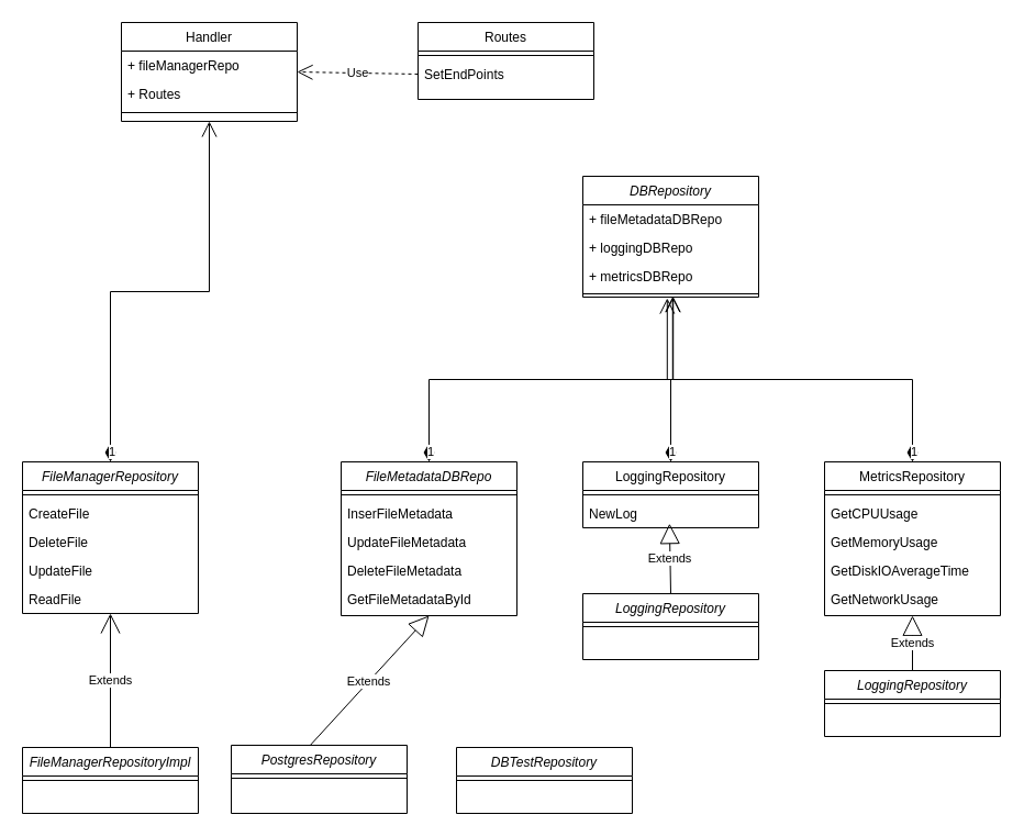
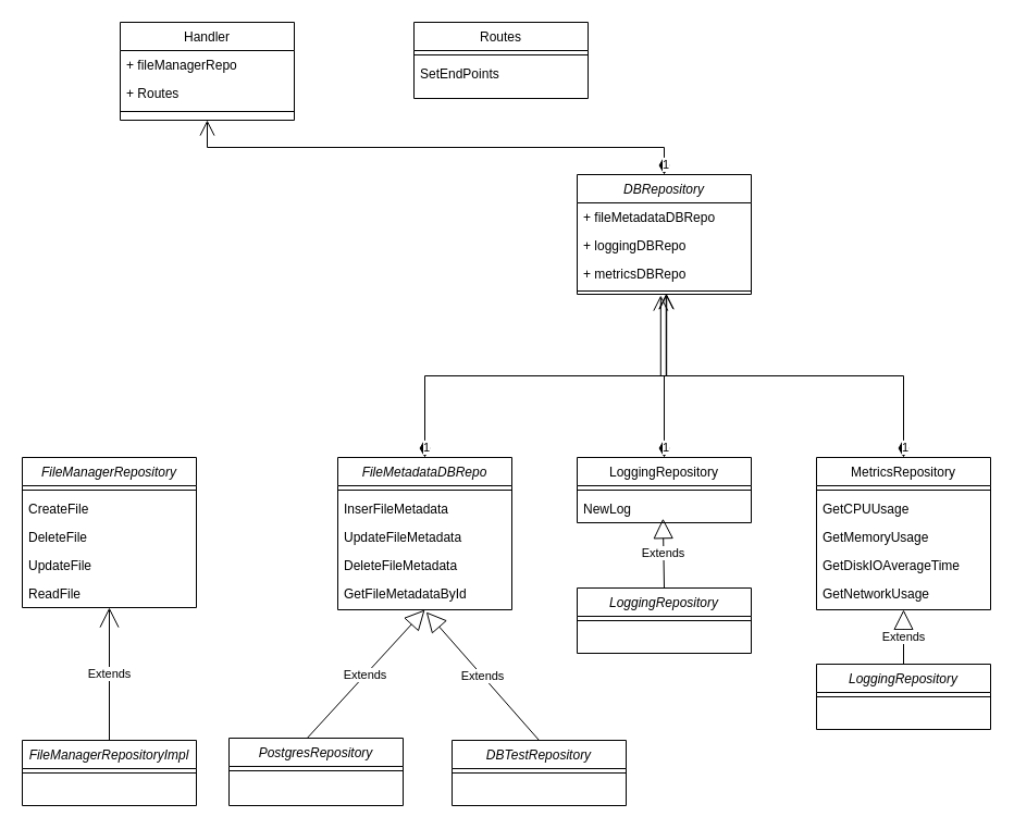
  <mxCell id="0" />
  <mxCell id="1" parent="0" />
  <mxCell id="2" value="FileManagerRepository" style="swimlane;fontStyle=2;align=center;verticalAlign=top;childLayout=stackLayout;horizontal=1;startSize=26;horizontalStack=0;resizeParent=1;resizeLast=0;collapsible=1;marginBottom=0;rounded=0;shadow=0;strokeWidth=1;" vertex="1" parent="1"><mxGeometry x="20" width="160" height="138" as="geometry" y="420"><mxRectangle x="230" y="140" width="160" height="26" as="alternateBounds" /></mxGeometry></mxCell>
  <mxCell id="3" value="" style="line;html=1;strokeWidth=1;align=left;verticalAlign=middle;spacingTop=-1;spacingLeft=3;spacingRight=3;rotatable=0;labelPosition=right;points=[];portConstraint=eastwest;" vertex="1" parent="2"><mxGeometry y="26" width="160" height="8" as="geometry" /></mxCell>
  <mxCell id="4" value="CreateFile&#10;" style="text;align=left;verticalAlign=top;spacingLeft=4;spacingRight=4;overflow=hidden;rotatable=0;points=[[0,0.5],[1,0.5]];portConstraint=eastwest;" vertex="1" parent="2"><mxGeometry y="34" width="160" height="26" as="geometry" /></mxCell>
  <mxCell id="5" value="DeleteFile" style="text;align=left;verticalAlign=top;spacingLeft=4;spacingRight=4;overflow=hidden;rotatable=0;points=[[0,0.5],[1,0.5]];portConstraint=eastwest;" vertex="1" parent="2"><mxGeometry y="60" width="160" height="26" as="geometry" /></mxCell>
  <mxCell id="6" value="UpdateFile" style="text;align=left;verticalAlign=top;spacingLeft=4;spacingRight=4;overflow=hidden;rotatable=0;points=[[0,0.5],[1,0.5]];portConstraint=eastwest;" vertex="1" parent="2"><mxGeometry y="86" width="160" height="26" as="geometry" /></mxCell>
  <mxCell id="7" value="ReadFile" style="text;align=left;verticalAlign=top;spacingLeft=4;spacingRight=4;overflow=hidden;rotatable=0;points=[[0,0.5],[1,0.5]];portConstraint=eastwest;" vertex="1" parent="2"><mxGeometry y="112" width="160" height="26" as="geometry" /></mxCell>
  <mxCell id="8" value="Extends" style="endArrow=open;endSize=16;endFill=0;html=1;rounded=0;exitX=0.5;exitY=0;exitDx=0;exitDy=0;entryX=0.5;entryY=1;entryDx=0;entryDy=0;" edge="1" parent="1" source="19" target="2"><mxGeometry width="160" relative="1" as="geometry"><mxPoint x="90" y="680" as="sourcePoint" /><mxPoint x="100" y="630" as="targetPoint" /></mxGeometry></mxCell>
  <mxCell id="9" value="LoggingRepository" style="swimlane;fontStyle=0;align=center;verticalAlign=top;childLayout=stackLayout;horizontal=1;startSize=26;horizontalStack=0;resizeParent=1;resizeLast=0;collapsible=1;marginBottom=0;rounded=0;shadow=0;strokeWidth=1;" vertex="1" parent="1"><mxGeometry x="530" width="160" height="60" as="geometry" y="420"><mxRectangle x="550" y="140" width="160" height="26" as="alternateBounds" /></mxGeometry></mxCell>
  <mxCell id="10" value="" style="line;html=1;strokeWidth=1;align=left;verticalAlign=middle;spacingTop=-1;spacingLeft=3;spacingRight=3;rotatable=0;labelPosition=right;points=[];portConstraint=eastwest;" vertex="1" parent="9"><mxGeometry y="26" width="160" height="8" as="geometry" /></mxCell>
  <mxCell id="11" value="NewLog" style="text;align=left;verticalAlign=top;spacingLeft=4;spacingRight=4;overflow=hidden;rotatable=0;points=[[0,0.5],[1,0.5]];portConstraint=eastwest;" vertex="1" parent="9"><mxGeometry y="34" width="160" height="26" as="geometry" /></mxCell>
  <mxCell id="12" value="Handler&#10;" style="swimlane;fontStyle=0;align=center;verticalAlign=top;childLayout=stackLayout;horizontal=1;startSize=26;horizontalStack=0;resizeParent=1;resizeLast=0;collapsible=1;marginBottom=0;rounded=0;shadow=0;strokeWidth=1;" vertex="1" parent="1"><mxGeometry x="110" y="20" width="160" height="90" as="geometry"><mxRectangle x="550" y="140" width="160" height="26" as="alternateBounds" /></mxGeometry></mxCell>
  <mxCell id="13" value="+ fileManagerRepo" style="text;align=left;verticalAlign=top;spacingLeft=4;spacingRight=4;overflow=hidden;rotatable=0;points=[[0,0.5],[1,0.5]];portConstraint=eastwest;" vertex="1" parent="12"><mxGeometry y="26" width="160" height="26" as="geometry" /></mxCell>
  <mxCell id="14" value="+ Routes" style="text;align=left;verticalAlign=top;spacingLeft=4;spacingRight=4;overflow=hidden;rotatable=0;points=[[0,0.5],[1,0.5]];portConstraint=eastwest;rounded=0;shadow=0;html=0;" vertex="1" parent="12"><mxGeometry y="52" width="160" height="26" as="geometry" /></mxCell>
  <mxCell id="15" value="" style="line;html=1;strokeWidth=1;align=left;verticalAlign=middle;spacingTop=-1;spacingLeft=3;spacingRight=3;rotatable=0;labelPosition=right;points=[];portConstraint=eastwest;" vertex="1" parent="12"><mxGeometry y="78" width="160" height="8" as="geometry" /></mxCell>
  <mxCell id="16" value="Routes" style="swimlane;fontStyle=0;align=center;verticalAlign=top;childLayout=stackLayout;horizontal=1;startSize=26;horizontalStack=0;resizeParent=1;resizeLast=0;collapsible=1;marginBottom=0;rounded=0;shadow=0;strokeWidth=1;" vertex="1" parent="1"><mxGeometry x="380" y="20" width="160" height="70" as="geometry"><mxRectangle x="550" y="140" width="160" height="26" as="alternateBounds" /></mxGeometry></mxCell>
  <mxCell id="17" value="" style="line;html=1;strokeWidth=1;align=left;verticalAlign=middle;spacingTop=-1;spacingLeft=3;spacingRight=3;rotatable=0;labelPosition=right;points=[];portConstraint=eastwest;" vertex="1" parent="16"><mxGeometry y="26" width="160" height="8" as="geometry" /></mxCell>
  <mxCell id="18" value="SetEndPoints" style="text;align=left;verticalAlign=top;spacingLeft=4;spacingRight=4;overflow=hidden;rotatable=0;points=[[0,0.5],[1,0.5]];portConstraint=eastwest;" vertex="1" parent="16"><mxGeometry y="34" width="160" height="26" as="geometry" /></mxCell>
  <mxCell id="19" value="FileManagerRepositoryImpl" style="swimlane;fontStyle=2;align=center;verticalAlign=top;childLayout=stackLayout;horizontal=1;startSize=26;horizontalStack=0;resizeParent=1;resizeLast=0;collapsible=1;marginBottom=0;rounded=0;shadow=0;strokeWidth=1;" vertex="1" parent="1"><mxGeometry x="20" y="680" width="160" height="60" as="geometry"><mxRectangle x="230" y="140" width="160" height="26" as="alternateBounds" /></mxGeometry></mxCell>
  <mxCell id="20" value="" style="line;html=1;strokeWidth=1;align=left;verticalAlign=middle;spacingTop=-1;spacingLeft=3;spacingRight=3;rotatable=0;labelPosition=right;points=[];portConstraint=eastwest;" vertex="1" parent="19"><mxGeometry y="26" width="160" height="8" as="geometry" /></mxCell>
  <mxCell id="21" value="&#10;" style="text;align=left;verticalAlign=top;spacingLeft=4;spacingRight=4;overflow=hidden;rotatable=0;points=[[0,0.5],[1,0.5]];portConstraint=eastwest;" vertex="1" parent="19"><mxGeometry y="34" width="160" height="26" as="geometry" /></mxCell>
  <mxCell id="22" value="FileMetadataDBRepo" style="swimlane;fontStyle=2;align=center;verticalAlign=top;childLayout=stackLayout;horizontal=1;startSize=26;horizontalStack=0;resizeParent=1;resizeLast=0;collapsible=1;marginBottom=0;rounded=0;shadow=0;strokeWidth=1;" vertex="1" parent="1"><mxGeometry x="310" width="160" height="140" as="geometry" y="420"><mxRectangle x="230" y="140" width="160" height="26" as="alternateBounds" /></mxGeometry></mxCell>
  <mxCell id="23" value="" style="line;html=1;strokeWidth=1;align=left;verticalAlign=middle;spacingTop=-1;spacingLeft=3;spacingRight=3;rotatable=0;labelPosition=right;points=[];portConstraint=eastwest;" vertex="1" parent="22"><mxGeometry y="26" width="160" height="8" as="geometry" /></mxCell>
  <mxCell id="24" value="InserFileMetadata" style="text;align=left;verticalAlign=top;spacingLeft=4;spacingRight=4;overflow=hidden;rotatable=0;points=[[0,0.5],[1,0.5]];portConstraint=eastwest;" vertex="1" parent="22"><mxGeometry y="34" width="160" height="26" as="geometry" /></mxCell>
  <mxCell id="25" value="UpdateFileMetadata" style="text;align=left;verticalAlign=top;spacingLeft=4;spacingRight=4;overflow=hidden;rotatable=0;points=[[0,0.5],[1,0.5]];portConstraint=eastwest;" vertex="1" parent="22"><mxGeometry y="60" width="160" height="26" as="geometry" /></mxCell>
  <mxCell id="26" value="DeleteFileMetadata" style="text;align=left;verticalAlign=top;spacingLeft=4;spacingRight=4;overflow=hidden;rotatable=0;points=[[0,0.5],[1,0.5]];portConstraint=eastwest;" vertex="1" parent="22"><mxGeometry y="86" width="160" height="26" as="geometry" /></mxCell>
  <mxCell id="27" value="GetFileMetadataById" style="text;align=left;verticalAlign=top;spacingLeft=4;spacingRight=4;overflow=hidden;rotatable=0;points=[[0,0.5],[1,0.5]];portConstraint=eastwest;" vertex="1" parent="22"><mxGeometry y="112" width="160" height="28" as="geometry" /></mxCell>
  <mxCell id="28" value="Extends" style="endArrow=block;endSize=16;endFill=0;html=1;rounded=0;exitX=0.5;exitY=0;exitDx=0;exitDy=0;entryX=0.5;entryY=1;entryDx=0;entryDy=0;" edge="1" parent="1" target="22"><mxGeometry width="160" relative="1" as="geometry"><mxPoint x="280" y="680" as="sourcePoint" /><mxPoint x="280" y="630" as="targetPoint" /></mxGeometry></mxCell>
  <mxCell id="29" value="PostgresRepository" style="swimlane;fontStyle=2;align=center;verticalAlign=top;childLayout=stackLayout;horizontal=1;startSize=26;horizontalStack=0;resizeParent=1;resizeLast=0;collapsible=1;marginBottom=0;rounded=0;shadow=0;strokeWidth=1;" vertex="1" parent="1"><mxGeometry x="210" y="678" width="160" height="62" as="geometry"><mxRectangle x="230" y="140" width="160" height="26" as="alternateBounds" /></mxGeometry></mxCell>
  <mxCell id="30" value="" style="line;html=1;strokeWidth=1;align=left;verticalAlign=middle;spacingTop=-1;spacingLeft=3;spacingRight=3;rotatable=0;labelPosition=right;points=[];portConstraint=eastwest;" vertex="1" parent="29"><mxGeometry y="26" width="160" height="8" as="geometry" /></mxCell>
  <mxCell id="31" value="DBTestRepository" style="swimlane;fontStyle=2;align=center;verticalAlign=top;childLayout=stackLayout;horizontal=1;startSize=26;horizontalStack=0;resizeParent=1;resizeLast=0;collapsible=1;marginBottom=0;rounded=0;shadow=0;strokeWidth=1;" vertex="1" parent="1"><mxGeometry x="415" y="680" width="160" height="60" as="geometry"><mxRectangle x="230" y="140" width="160" height="26" as="alternateBounds" /></mxGeometry></mxCell>
  <mxCell id="32" value="" style="line;html=1;strokeWidth=1;align=left;verticalAlign=middle;spacingTop=-1;spacingLeft=3;spacingRight=3;rotatable=0;labelPosition=right;points=[];portConstraint=eastwest;" vertex="1" parent="31"><mxGeometry y="26" width="160" height="8" as="geometry" /></mxCell>
+ <mxCell id="33" value="Extends" style="endArrow=block;endSize=16;endFill=0;html=1;rounded=0;exitX=0.5;exitY=0;exitDx=0;exitDy=0;entryX=0.508;entryY=1.073;entryDx=0;entryDy=0;entryPerimeter=0;" edge="1" parent="1" source="31" target="27"><mxGeometry width="160" relative="1" as="geometry"><mxPoint x="290" y="690" as="sourcePoint" /><mxPoint x="290" y="570" as="targetPoint" /><Array as="points" /></mxGeometry></mxCell>
  <mxCell id="34" value="LoggingRepository" style="swimlane;fontStyle=2;align=center;verticalAlign=top;childLayout=stackLayout;horizontal=1;startSize=26;horizontalStack=0;resizeParent=1;resizeLast=0;collapsible=1;marginBottom=0;rounded=0;shadow=0;strokeWidth=1;" vertex="1" parent="1"><mxGeometry x="530" y="540" width="160" height="60" as="geometry"><mxRectangle x="230" y="140" width="160" height="26" as="alternateBounds" /></mxGeometry></mxCell>
  <mxCell id="35" value="" style="line;html=1;strokeWidth=1;align=left;verticalAlign=middle;spacingTop=-1;spacingLeft=3;spacingRight=3;rotatable=0;labelPosition=right;points=[];portConstraint=eastwest;" vertex="1" parent="34"><mxGeometry y="26" width="160" height="8" as="geometry" /></mxCell>
  <mxCell id="36" value="Extends" style="endArrow=block;endSize=16;endFill=0;html=1;rounded=0;exitX=0.5;exitY=0;exitDx=0;exitDy=0;entryX=0.493;entryY=0.853;entryDx=0;entryDy=0;entryPerimeter=0;" edge="1" parent="1" source="34" target="11"><mxGeometry width="160" relative="1" as="geometry"><mxPoint x="949" y="448" as="sourcePoint" /><mxPoint x="620" y="480" as="targetPoint" /><Array as="points" /></mxGeometry></mxCell>
  <mxCell id="37" value="DBRepository" style="swimlane;fontStyle=2;align=center;verticalAlign=top;childLayout=stackLayout;horizontal=1;startSize=26;horizontalStack=0;resizeParent=1;resizeLast=0;collapsible=1;marginBottom=0;rounded=0;shadow=0;strokeWidth=1;" vertex="1" parent="1"><mxGeometry x="530" y="160" width="160" height="110" as="geometry"><mxRectangle x="230" y="140" width="160" height="26" as="alternateBounds" /></mxGeometry></mxCell>
  <mxCell id="38" value="+ fileMetadataDBRepo" style="text;align=left;verticalAlign=top;spacingLeft=4;spacingRight=4;overflow=hidden;rotatable=0;points=[[0,0.5],[1,0.5]];portConstraint=eastwest;" vertex="1" parent="37"><mxGeometry y="26" width="160" height="26" as="geometry" /></mxCell>
  <mxCell id="39" value="+ loggingDBRepo" style="text;align=left;verticalAlign=top;spacingLeft=4;spacingRight=4;overflow=hidden;rotatable=0;points=[[0,0.5],[1,0.5]];portConstraint=eastwest;" vertex="1" parent="37"><mxGeometry y="52" width="160" height="26" as="geometry" /></mxCell>
  <mxCell id="40" value="+ metricsDBRepo" style="text;align=left;verticalAlign=top;spacingLeft=4;spacingRight=4;overflow=hidden;rotatable=0;points=[[0,0.5],[1,0.5]];portConstraint=eastwest;" vertex="1" parent="37"><mxGeometry y="78" width="160" height="26" as="geometry" /></mxCell>
  <mxCell id="41" value="" style="line;html=1;strokeWidth=1;align=left;verticalAlign=middle;spacingTop=-1;spacingLeft=3;spacingRight=3;rotatable=0;labelPosition=right;points=[];portConstraint=eastwest;" vertex="1" parent="37"><mxGeometry y="104" width="160" height="6" as="geometry" /></mxCell>
  <mxCell id="42" value="1" style="endArrow=open;html=1;endSize=12;startArrow=diamondThin;startSize=14;startFill=1;edgeStyle=orthogonalEdgeStyle;align=left;verticalAlign=bottom;rounded=0;exitX=0.5;exitY=0;exitDx=0;exitDy=0;entryX=0.514;entryY=0.938;entryDx=0;entryDy=0;entryPerimeter=0;" edge="1" parent="1" source="22" target="41"><mxGeometry x="-1" y="3" relative="1" as="geometry"><mxPoint x="460" y="410" as="sourcePoint" /><mxPoint x="620" y="410" as="targetPoint" /></mxGeometry></mxCell>
  <mxCell id="43" value="1" style="endArrow=open;html=1;endSize=12;startArrow=diamondThin;startSize=14;startFill=1;edgeStyle=orthogonalEdgeStyle;align=left;verticalAlign=bottom;rounded=0;exitX=0.5;exitY=0;exitDx=0;exitDy=0;entryX=0.48;entryY=1.168;entryDx=0;entryDy=0;entryPerimeter=0;" edge="1" parent="1" source="9" target="41"><mxGeometry x="-1" y="3" relative="1" as="geometry"><mxPoint x="460" y="410" as="sourcePoint" /><mxPoint x="608" y="265" as="targetPoint" /></mxGeometry></mxCell>
  <mxCell id="44" value="MetricsRepository" style="swimlane;fontStyle=0;align=center;verticalAlign=top;childLayout=stackLayout;horizontal=1;startSize=26;horizontalStack=0;resizeParent=1;resizeLast=0;collapsible=1;marginBottom=0;rounded=0;shadow=0;strokeWidth=1;" vertex="1" parent="1"><mxGeometry x="750" width="160" height="140" as="geometry" y="420"><mxRectangle x="550" y="140" width="160" height="26" as="alternateBounds" /></mxGeometry></mxCell>
  <mxCell id="45" value="" style="line;html=1;strokeWidth=1;align=left;verticalAlign=middle;spacingTop=-1;spacingLeft=3;spacingRight=3;rotatable=0;labelPosition=right;points=[];portConstraint=eastwest;" vertex="1" parent="44"><mxGeometry y="26" width="160" height="8" as="geometry" /></mxCell>
  <mxCell id="46" value="GetCPUUsage" style="text;align=left;verticalAlign=top;spacingLeft=4;spacingRight=4;overflow=hidden;rotatable=0;points=[[0,0.5],[1,0.5]];portConstraint=eastwest;" vertex="1" parent="44"><mxGeometry y="34" width="160" height="26" as="geometry" /></mxCell>
  <mxCell id="47" value="GetMemoryUsage" style="text;align=left;verticalAlign=top;spacingLeft=4;spacingRight=4;overflow=hidden;rotatable=0;points=[[0,0.5],[1,0.5]];portConstraint=eastwest;" vertex="1" parent="44"><mxGeometry y="60" width="160" height="26" as="geometry" /></mxCell>
  <mxCell id="48" value="GetDiskIOAverageTime" style="text;align=left;verticalAlign=top;spacingLeft=4;spacingRight=4;overflow=hidden;rotatable=0;points=[[0,0.5],[1,0.5]];portConstraint=eastwest;" vertex="1" parent="44"><mxGeometry y="86" width="160" height="26" as="geometry" /></mxCell>
  <mxCell id="49" value="GetNetworkUsage" style="text;align=left;verticalAlign=top;spacingLeft=4;spacingRight=4;overflow=hidden;rotatable=0;points=[[0,0.5],[1,0.5]];portConstraint=eastwest;" vertex="1" parent="44"><mxGeometry y="112" width="160" height="26" as="geometry" /></mxCell>
  <mxCell id="50" value="LoggingRepository" style="swimlane;fontStyle=2;align=center;verticalAlign=top;childLayout=stackLayout;horizontal=1;startSize=26;horizontalStack=0;resizeParent=1;resizeLast=0;collapsible=1;marginBottom=0;rounded=0;shadow=0;strokeWidth=1;" vertex="1" parent="1"><mxGeometry x="750" y="610" width="160" height="60" as="geometry"><mxRectangle x="230" y="140" width="160" height="26" as="alternateBounds" /></mxGeometry></mxCell>
  <mxCell id="51" value="" style="line;html=1;strokeWidth=1;align=left;verticalAlign=middle;spacingTop=-1;spacingLeft=3;spacingRight=3;rotatable=0;labelPosition=right;points=[];portConstraint=eastwest;" vertex="1" parent="50"><mxGeometry y="26" width="160" height="8" as="geometry" /></mxCell>
  <mxCell id="52" value="Extends" style="endArrow=block;endSize=16;endFill=0;html=1;rounded=0;exitX=0.5;exitY=0;exitDx=0;exitDy=0;entryX=0.5;entryY=1;entryDx=0;entryDy=0;" edge="1" parent="1" source="50" target="44"><mxGeometry width="160" relative="1" as="geometry"><mxPoint x="1169" y="518" as="sourcePoint" /><mxPoint x="829" y="530" as="targetPoint" /><Array as="points" /></mxGeometry></mxCell>
  <mxCell id="53" value="1" style="endArrow=open;html=1;endSize=12;startArrow=diamondThin;startSize=14;startFill=1;edgeStyle=orthogonalEdgeStyle;align=left;verticalAlign=bottom;rounded=0;exitX=0.5;exitY=0;exitDx=0;exitDy=0;entryX=0.511;entryY=0.912;entryDx=0;entryDy=0;entryPerimeter=0;" edge="1" parent="1" source="44" target="41"><mxGeometry x="-1" y="3" relative="1" as="geometry"><mxPoint x="460" y="550" as="sourcePoint" /><mxPoint x="470" y="290" as="targetPoint" /></mxGeometry></mxCell>
- <mxCell id="54" value="1" style="endArrow=open;html=1;endSize=12;startArrow=diamondThin;startSize=14;startFill=1;edgeStyle=orthogonalEdgeStyle;align=left;verticalAlign=bottom;rounded=0;exitX=0.5;exitY=0;exitDx=0;exitDy=0;entryX=0.5;entryY=1;entryDx=0;entryDy=0;" edge="1" parent="1" source="2" target="12"><mxGeometry x="-1" y="3" relative="1" as="geometry"><mxPoint x="440" y="170" as="sourcePoint" /><mxPoint x="600" y="170" as="targetPoint" /></mxGeometry></mxCell>
- <mxCell id="56" value="Use" style="endArrow=open;endSize=12;dashed=1;html=1;rounded=0;entryX=1;entryY=0.5;entryDx=0;entryDy=0;exitX=0;exitY=0.5;exitDx=0;exitDy=0;" edge="1" parent="1" source="18" target="12"><mxGeometry width="160" relative="1" as="geometry"><mxPoint x="280" y="-80" as="sourcePoint" /><mxPoint x="390" y="-40" as="targetPoint" /></mxGeometry></mxCell>
+ <mxCell id="55" value="1" style="endArrow=open;html=1;endSize=12;startArrow=diamondThin;startSize=14;startFill=1;edgeStyle=orthogonalEdgeStyle;align=left;verticalAlign=bottom;rounded=0;exitX=0.5;exitY=0;exitDx=0;exitDy=0;entryX=0.5;entryY=1;entryDx=0;entryDy=0;" edge="1" parent="1" source="37" target="12"><mxGeometry x="-1" y="3" relative="1" as="geometry"><mxPoint x="470" y="-20" as="sourcePoint" /><mxPoint x="410" y="-40" as="targetPoint" /></mxGeometry></mxCell>
